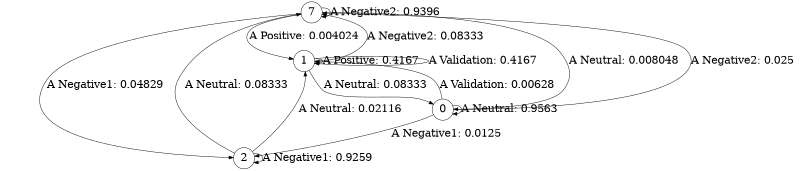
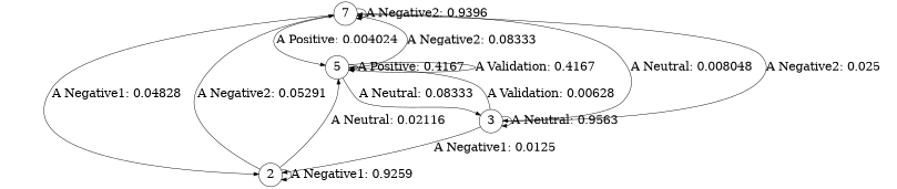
  digraph {
    node [fontsize=24 shape=circle]
    edge [fontsize=24]
    n1 [label=7]
-   1
+   1 [label=5]
    2
-   3 [label=0]
+   3
    n1 -> n1 [label="A Negative2: 0.9396   "]
    n1 -> 1 [label="A Positive: 0.004024  "]
-   n1 -> 2 [label="A Negative1: 0.04829  "]
+   n1 -> 2 [label="A Negative1: 0.04828  "]
    n1 -> 3 [label="A Neutral: 0.008048  "]
    1 -> n1 [label="A Negative2: 0.08333  "]
    1 -> 1 [label="A Positive: 0.4167   "]
    1 -> 1 [label="A Validation: 0.4167   "]
    1 -> 3 [label="A Neutral: 0.08333  "]
-   2 -> n1 [label="A Neutral: 0.08333  "]
+   2 -> n1 [label="A Negative2: 0.05291  "]
    2 -> 1 [label="A Neutral: 0.02116  "]
    2 -> 2 [label="A Negative1: 0.9259   "]
    3 -> n1 [label="A Negative2: 0.025    "]
    3 -> 1 [label="A Validation: 0.00628  "]
    3 -> 2 [label="A Negative1: 0.0125   "]
    3 -> 3 [label="A Neutral: 0.9563   "]
  }
